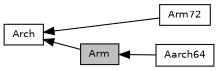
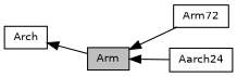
  digraph {
    rankdir=LR
    node [color=black fillcolor=white fontname=Helvetica fontsize=10 shape=record style=filled]
    edge [dir=back fontname=Helvetica fontsize=10 labelfontname=Helvetica labelfontsize=10 shape=plaintext style=solid]
    n1 [height=0.2 label=Arch width=0.4]
    n2 [fillcolor=grey75 fontcolor=black height=0.2 label=Arm width=0.4]
    n3 [height=0.2 label=Arm72 width=0.4]
-   n4 [height=0.2 label=Aarch64 width=0.4]
+   n4 [height=0.2 label=Aarch24 width=0.4]
    n1 -> n2
-   n1 -> n3
+   n2 -> n3
    n2 -> n4
  }
